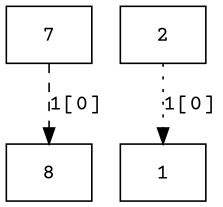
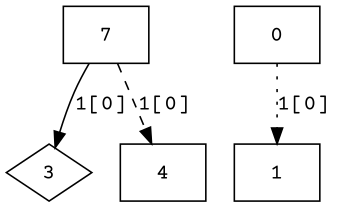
  digraph {
    fontname="Courier Prime"
    node [fontname="Courier Prime" shape=box]
    edge [fontname="Courier Prime"]
    n1 [label=7]
-   4 [label=8]
-   2
+   3 [shape=diamond]
+   4
+   2 [label=0]
    1
+   n1 -> 3 [label="1[0]" style=solid]
    n1 -> 4 [label="1[0]" style=dashed]
    2 -> 1 [label="1[0]" style=dotted]
  }
